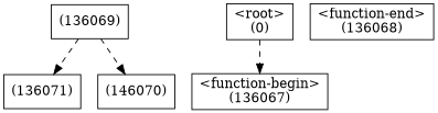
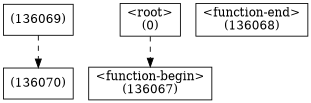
  digraph {
    node [shape=box]
    edge [style=dashed]
-   n1 [label="(136071)"]
    n2 [label="(136069)"]
-   n3 [label="(146070)"]
+   n3 [label="(136070)"]
    n4 [label="<function-begin>\n(136067)"]
    n5 [label="<function-end>\n(136068)"]
    n6 [label="<root>\n(0)"]
-   n2 -> n1
    n2 -> n3
    n6 -> n4
  }
